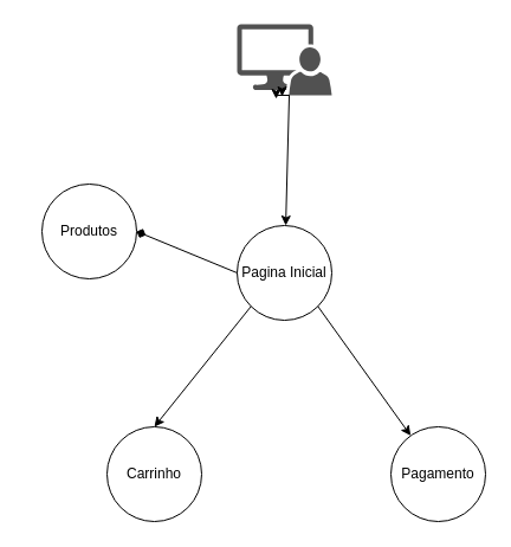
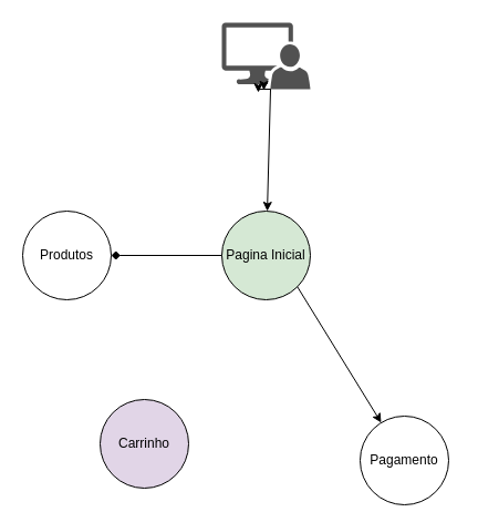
  <mxCell id="0" />
  <mxCell id="1" parent="0" />
  <mxCell id="2" style="edgeStyle=orthogonalEdgeStyle;rounded=0;orthogonalLoop=1;jettySize=auto;html=1;exitX=0.55;exitY=1;exitDx=0;exitDy=0;exitPerimeter=0;" edge="1" parent="1" source="3"><mxGeometry relative="1" as="geometry"><mxPoint x="244" y="80" as="targetPoint" /></mxGeometry></mxCell>
  <mxCell id="3" value="" style="sketch=0;pointerEvents=1;shadow=0;dashed=0;html=1;strokeColor=none;labelPosition=center;verticalLabelPosition=bottom;verticalAlign=top;align=center;fillColor=#515151;shape=mxgraph.mscae.system_center.admin_console" vertex="1" parent="1"><mxGeometry x="200" y="20" width="80" height="60" as="geometry" /></mxCell>
- <mxCell id="4" value="Pagina Inicial" style="ellipse;whiteSpace=wrap;html=1;" vertex="1" parent="1"><mxGeometry x="200" y="190" width="80" height="80" as="geometry" /></mxCell>
- <mxCell id="5" value="Produtos" style="ellipse;whiteSpace=wrap;html=1;" vertex="1" parent="1"><mxGeometry x="35" y="155" width="80" height="80" as="geometry" /></mxCell>
- <mxCell id="6" value="Carrinho" style="ellipse;whiteSpace=wrap;html=1;" vertex="1" parent="1"><mxGeometry x="90" y="360" width="80" height="80" as="geometry" /></mxCell>
- <mxCell id="7" value="Pagamento" style="ellipse;whiteSpace=wrap;html=1;" vertex="1" parent="1"><mxGeometry x="330" y="360" width="80" height="80" as="geometry" /></mxCell>
+ <mxCell id="4" value="Pagina Inicial" style="ellipse;whiteSpace=wrap;html=1;fillColor=#d5e8d4;" vertex="1" parent="1"><mxGeometry x="200" y="190" width="80" height="80" as="geometry" /></mxCell>
+ <mxCell id="5" value="Produtos" style="ellipse;whiteSpace=wrap;html=1;" vertex="1" parent="1"><mxGeometry x="20" y="190" width="80" height="80" as="geometry" /></mxCell>
+ <mxCell id="6" value="Carrinho" style="ellipse;whiteSpace=wrap;html=1;fillColor=#e1d5e7;" vertex="1" parent="1"><mxGeometry x="90" y="360" width="80" height="80" as="geometry" /></mxCell>
+ <mxCell id="7" value="Pagamento" style="ellipse;whiteSpace=wrap;html=1;" vertex="1" parent="1"><mxGeometry x="325" y="375" width="80" height="80" as="geometry" /></mxCell>
  <mxCell id="8" value="" style="endArrow=classic;html=1;rounded=0;exitX=0.55;exitY=1;exitDx=0;exitDy=0;exitPerimeter=0;" edge="1" parent="1" source="3" target="4"><mxGeometry width="50" height="50" relative="1" as="geometry"><mxPoint x="230" y="430" as="sourcePoint" /><mxPoint x="280" y="380" as="targetPoint" /></mxGeometry></mxCell>
  <mxCell id="9" style="edgeStyle=orthogonalEdgeStyle;rounded=0;orthogonalLoop=1;jettySize=auto;html=1;exitX=0.55;exitY=1;exitDx=0;exitDy=0;exitPerimeter=0;entryX=0.475;entryY=1.017;entryDx=0;entryDy=0;entryPerimeter=0;" edge="1" parent="1" source="3" target="3"><mxGeometry relative="1" as="geometry" /></mxCell>
  <mxCell id="10" style="edgeStyle=orthogonalEdgeStyle;rounded=0;orthogonalLoop=1;jettySize=auto;html=1;exitX=0.55;exitY=1;exitDx=0;exitDy=0;exitPerimeter=0;entryX=0.413;entryY=1.05;entryDx=0;entryDy=0;entryPerimeter=0;" edge="1" parent="1" source="3" target="3"><mxGeometry relative="1" as="geometry" /></mxCell>
  <mxCell id="11" value="" style="endArrow=diamond;html=1;rounded=0;exitX=0;exitY=0.5;exitDx=0;exitDy=0;entryX=1;entryY=0.5;entryDx=0;entryDy=0;" edge="1" parent="1" source="4" target="5"><mxGeometry width="50" height="50" relative="1" as="geometry"><mxPoint x="230" y="430" as="sourcePoint" /><mxPoint x="280" y="380" as="targetPoint" /></mxGeometry></mxCell>
- <mxCell id="12" value="" style="endArrow=classic;html=1;rounded=0;exitX=0;exitY=1;exitDx=0;exitDy=0;entryX=0.5;entryY=0;entryDx=0;entryDy=0;" edge="1" parent="1" source="4" target="6"><mxGeometry width="50" height="50" relative="1" as="geometry"><mxPoint x="230" y="430" as="sourcePoint" /><mxPoint x="280" y="380" as="targetPoint" /></mxGeometry></mxCell>
  <mxCell id="13" value="" style="endArrow=classic;html=1;rounded=0;exitX=1;exitY=1;exitDx=0;exitDy=0;" edge="1" parent="1" source="4" target="7"><mxGeometry width="50" height="50" relative="1" as="geometry"><mxPoint x="230" y="430" as="sourcePoint" /><mxPoint x="280" y="380" as="targetPoint" /></mxGeometry></mxCell>
